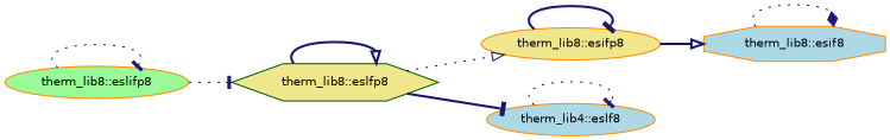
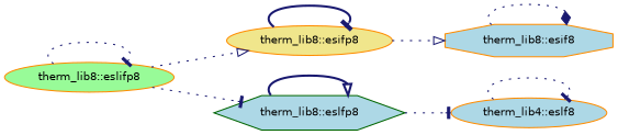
  digraph {
    rankdir=LR
    node [color=darkorange fillcolor=khaki fontname=Helvetica fontsize=10 shape=ellipse style=filled]
    edge [arrowhead=tee color=midnightblue fontname=Helvetica fontsize=10 labelfontname=Helvetica labelfontsize=10 style=dotted]
    n1 [fillcolor=palegreen fontcolor=black height=0.2 label="therm_lib8::eslifp8" width=0.4]
    n2 [height=0.2 label="therm_lib8::esifp8" width=0.4]
-   n3 [color=darkgreen height=0.2 label="therm_lib8::eslfp8" shape=hexagon width=0.4]
+   n3 [color=darkgreen fillcolor=lightblue height=0.2 label="therm_lib8::eslfp8" shape=hexagon width=0.4]
    n4 [fillcolor=lightblue height=0.2 label="therm_lib8::esif8" shape=octagon width=0.4]
    n5 [fillcolor=lightblue height=0.2 label="therm_lib4::eslf8" width=0.4]
    n1 -> n1
-   n3 -> n2 [arrowhead=onormal]
+   n1 -> n2 [arrowhead=onormal]
    n1 -> n3
    n2 -> n2 [style=bold]
-   n2 -> n4 [arrowhead=onormal style=bold]
+   n2 -> n4 [arrowhead=onormal]
    n3 -> n3 [arrowhead=onormal style=bold]
-   n3 -> n5 [style=bold]
+   n3 -> n5
    n4 -> n4 [arrowhead=diamond]
    n5 -> n5
  }
